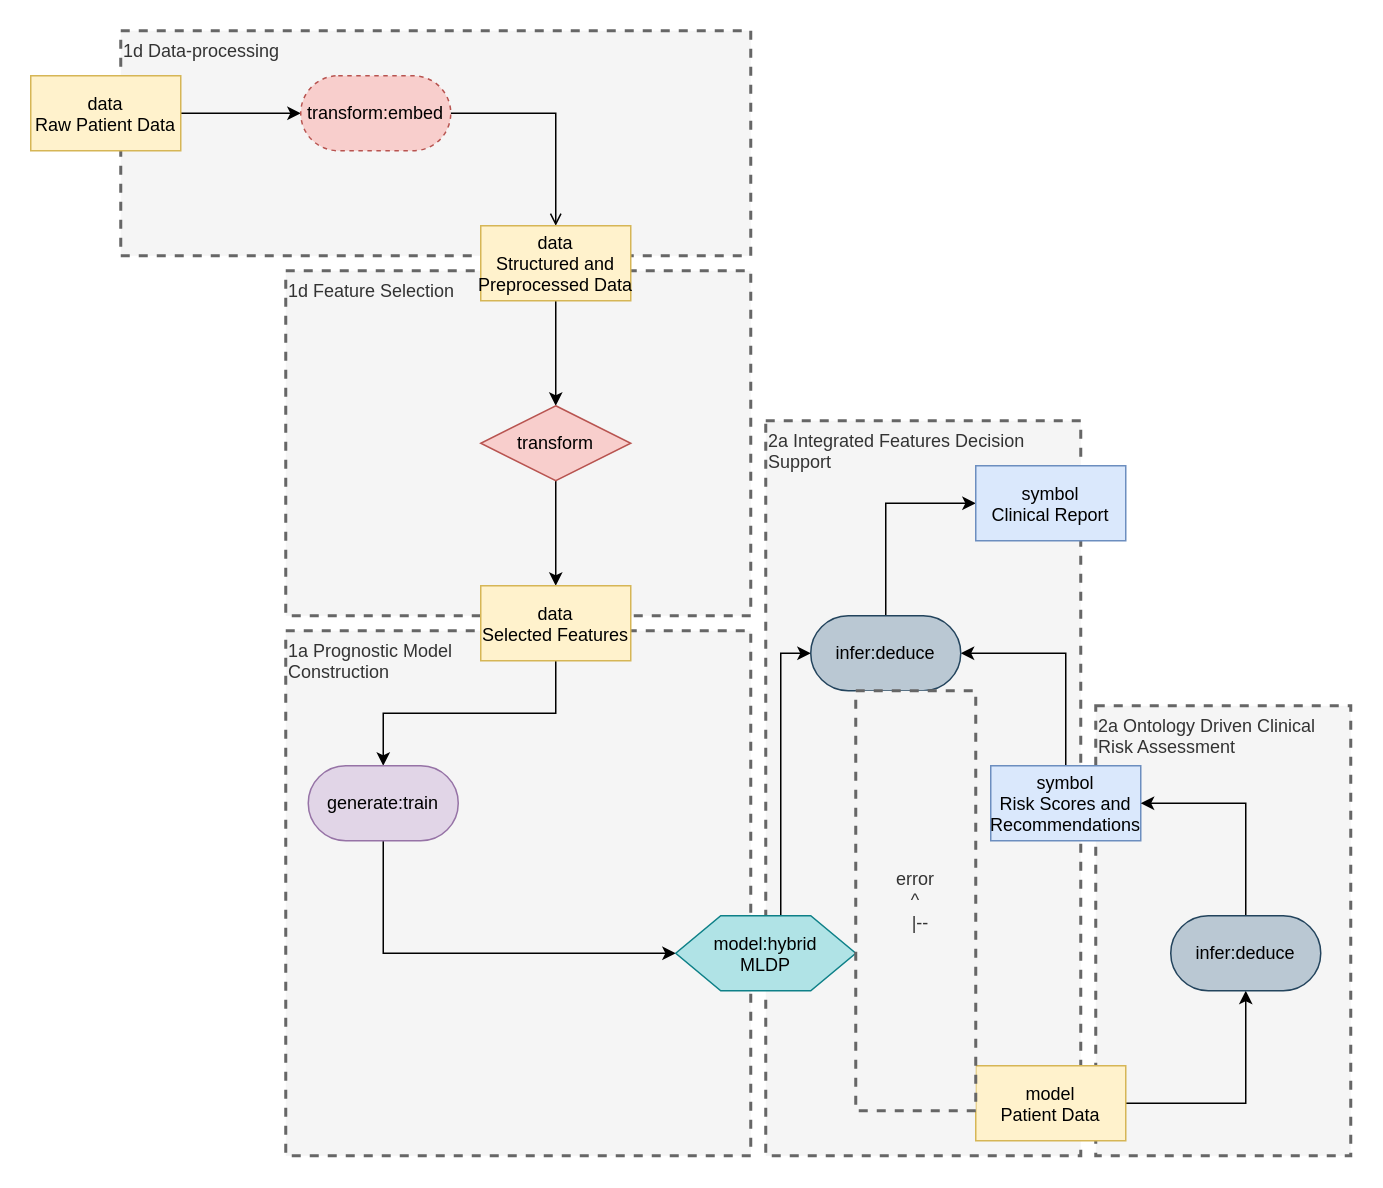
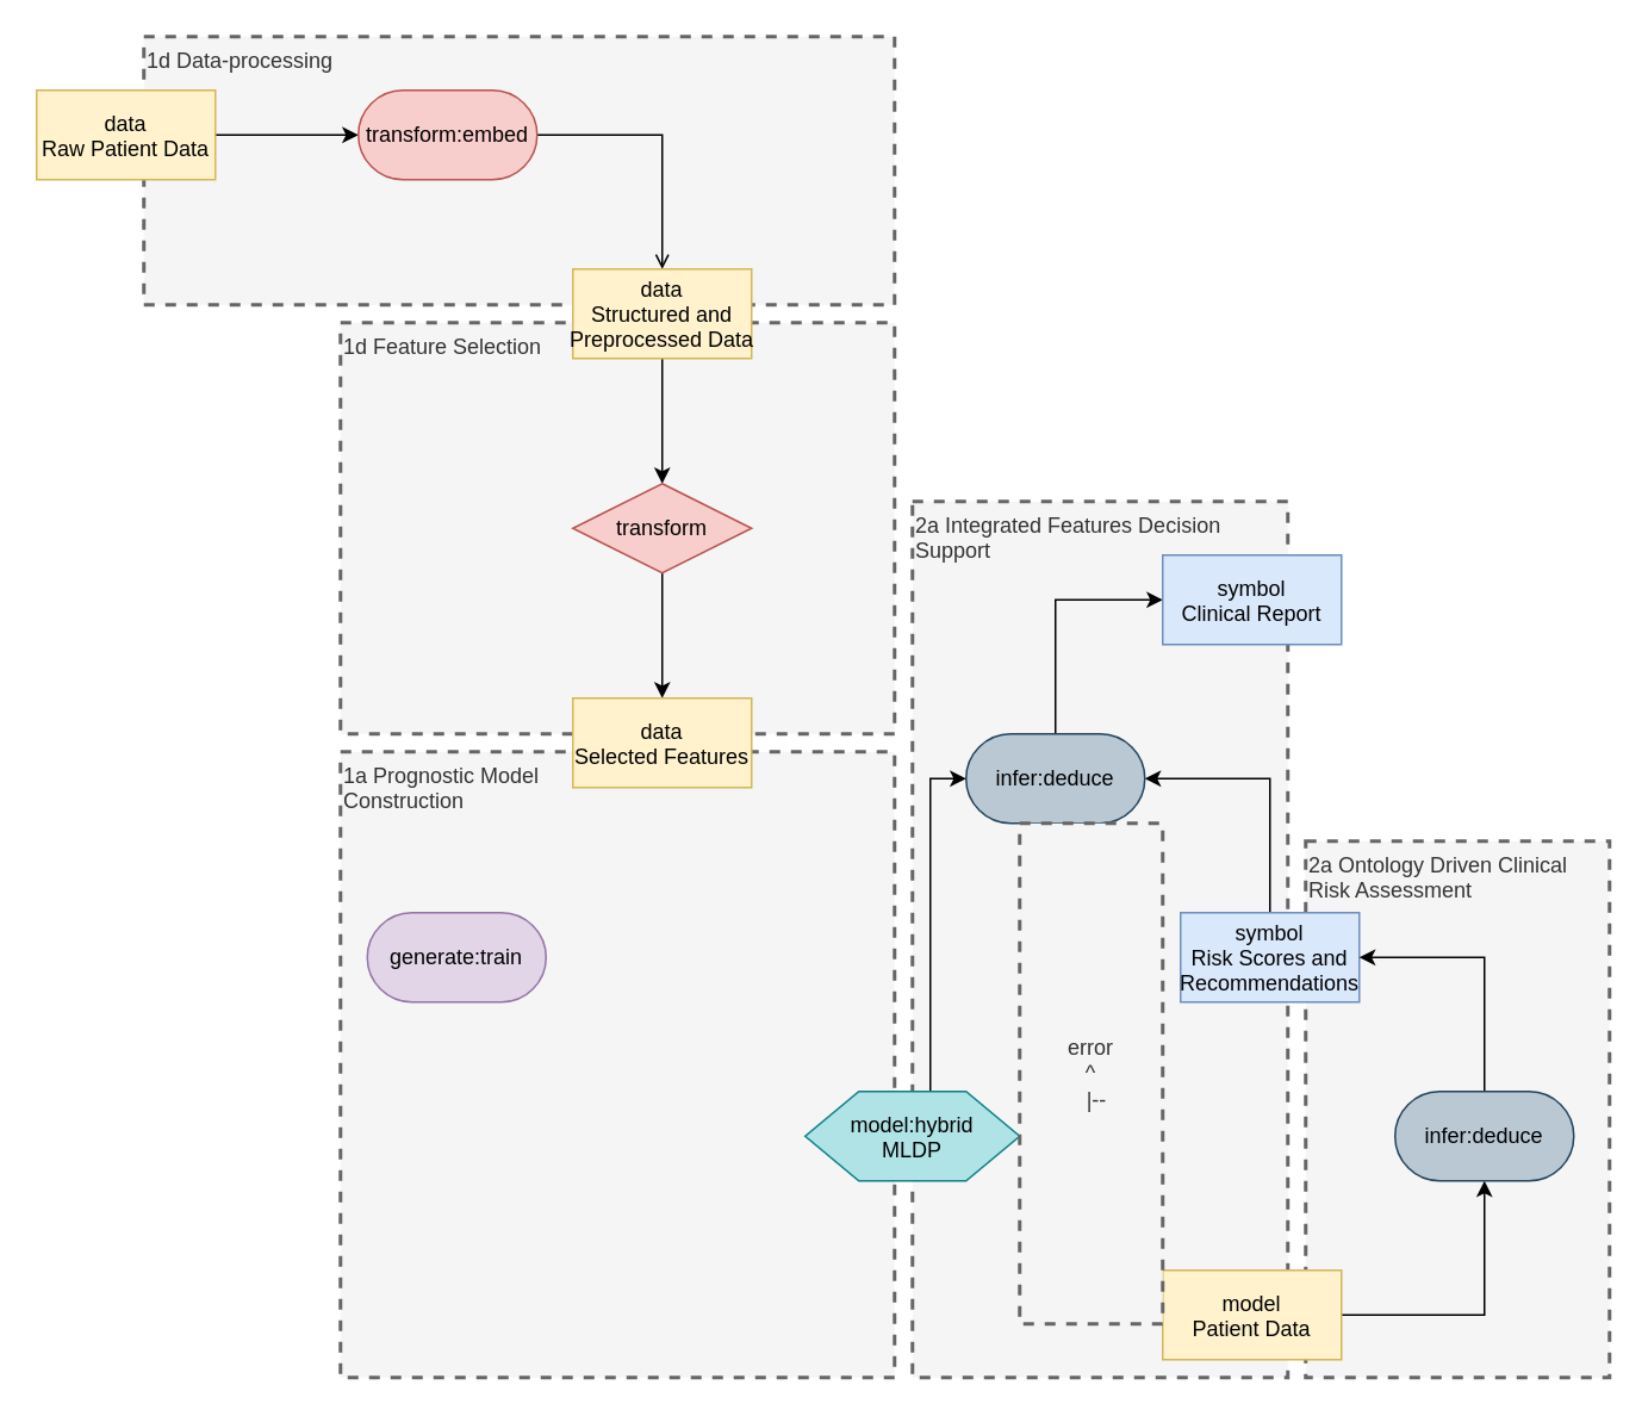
  <mxCell id="0" />
  <mxCell id="1" parent="0" />
  <mxCell id="2" value="2a Ontology Driven Clinical Risk Assessment" style="text;html=1;align=left;verticalAlign=top;whiteSpace=wrap;rounded=0;dashed=1;fillColor=#f5f5f5;fontColor=#333333;strokeColor=#666666;strokeWidth=2;" name="text" vertex="1" parent="1"><mxGeometry x="730" y="470" width="170" height="300" as="geometry" /></mxCell>
  <mxCell id="3" value="&lt;div&gt;2a Integrated Features Decision&lt;/div&gt;&lt;div&gt;Support&lt;/div&gt;" style="text;html=1;align=left;verticalAlign=top;whiteSpace=wrap;rounded=0;dashed=1;fillColor=#f5f5f5;fontColor=#333333;strokeColor=#666666;strokeWidth=2;" name="text" vertex="1" parent="1"><mxGeometry x="510" y="280" width="210" height="490" as="geometry" /></mxCell>
  <mxCell id="4" value="&lt;div&gt;1a Prognostic Model&lt;/div&gt;&lt;div&gt;Construction&lt;/div&gt;" style="text;html=1;align=left;verticalAlign=top;whiteSpace=wrap;rounded=0;dashed=1;fillColor=#f5f5f5;fontColor=#333333;strokeColor=#666666;strokeWidth=2;" name="text" vertex="1" parent="1"><mxGeometry x="190" y="420" width="310" height="350" as="geometry" /></mxCell>
  <mxCell id="5" value="1d Feature Selection" style="text;html=1;align=left;verticalAlign=top;whiteSpace=wrap;rounded=0;dashed=1;fillColor=#f5f5f5;fontColor=#333333;strokeColor=#666666;strokeWidth=2;" name="text" vertex="1" parent="1"><mxGeometry x="190" y="180" width="310" height="230" as="geometry" /></mxCell>
  <mxCell id="6" value="1d Data-processing" style="text;html=1;align=left;verticalAlign=top;whiteSpace=wrap;rounded=0;dashed=1;fillColor=#f5f5f5;fontColor=#333333;strokeColor=#666666;strokeWidth=2;" name="text" vertex="1" parent="1"><mxGeometry x="80" y="20" width="420" height="150" as="geometry" /></mxCell>
  <mxCell id="7" style="edgeStyle=orthogonalEdgeStyle;rounded=0;orthogonalLoop=1;jettySize=auto;html=1;exitX=1;exitY=0.5;exitDx=0;exitDy=0;entryX=0;entryY=0.5;entryDx=0;entryDy=0;" edge="1" parent="1" source="8" target="10"><mxGeometry relative="1" as="geometry" /></mxCell>
  <mxCell id="8" value="data&#10;Raw Patient Data" style="rectangle;fillColor=#fff2cc;strokeColor=#d6b656;" name="data" vertex="1" parent="1"><mxGeometry x="20" y="50" width="100" height="50" as="geometry" /></mxCell>
  <mxCell id="9" style="edgeStyle=orthogonalEdgeStyle;rounded=0;orthogonalLoop=1;jettySize=auto;html=1;exitX=1;exitY=0.5;exitDx=0;exitDy=0;entryX=0.5;entryY=0;entryDx=0;entryDy=0;endArrow=open;" edge="1" parent="1" source="10" target="12"><mxGeometry relative="1" as="geometry" /></mxCell>
- <mxCell id="10" value="transform:embed" style="rounded=1;whiteSpace=wrap;html=1;arcSize=50;fillColor=#f8cecc;strokeColor=#b85450;dashed=1;" name="transform" vertex="1" parent="1"><mxGeometry x="200" y="50" width="100" height="50" as="geometry" /></mxCell>
+ <mxCell id="10" value="transform:embed" style="rounded=1;whiteSpace=wrap;html=1;arcSize=50;fillColor=#f8cecc;strokeColor=#b85450;" name="transform" vertex="1" parent="1"><mxGeometry x="200" y="50" width="100" height="50" as="geometry" /></mxCell>
  <mxCell id="11" style="edgeStyle=orthogonalEdgeStyle;rounded=0;orthogonalLoop=1;jettySize=auto;html=1;exitX=0.5;exitY=1;exitDx=0;exitDy=0;entryX=0.5;entryY=0;entryDx=0;entryDy=0;" edge="1" parent="1" source="12" target="14"><mxGeometry relative="1" as="geometry" /></mxCell>
  <mxCell id="12" value="data&#10;Structured and&#10;Preprocessed Data" style="rectangle;fillColor=#fff2cc;strokeColor=#d6b656;" name="data" vertex="1" parent="1"><mxGeometry x="320" y="150" width="100" height="50" as="geometry" /></mxCell>
  <mxCell id="13" style="edgeStyle=orthogonalEdgeStyle;rounded=0;orthogonalLoop=1;jettySize=auto;html=1;exitX=0.5;exitY=1;exitDx=0;exitDy=0;entryX=0.5;entryY=0;entryDx=0;entryDy=0;" edge="1" parent="1" source="14" target="16"><mxGeometry relative="1" as="geometry" /></mxCell>
  <mxCell id="14" value="transform" style="rhombus;whiteSpace=wrap;html=1;arcSize=50;fillColor=#f8cecc;strokeColor=#b85450;" name="transform" vertex="1" parent="1"><mxGeometry x="320" y="270" width="100" height="50" as="geometry" /></mxCell>
- <mxCell id="15" style="edgeStyle=orthogonalEdgeStyle;rounded=0;orthogonalLoop=1;jettySize=auto;html=1;exitX=0.5;exitY=1;exitDx=0;exitDy=0;entryX=0.5;entryY=0;entryDx=0;entryDy=0;" edge="1" parent="1" source="16" target="18"><mxGeometry relative="1" as="geometry" /></mxCell>
  <mxCell id="16" value="data&#10;Selected Features" style="rectangle;fillColor=#fff2cc;strokeColor=#d6b656;" name="data" vertex="1" parent="1"><mxGeometry x="320" y="390" width="100" height="50" as="geometry" /></mxCell>
- <mxCell id="17" style="edgeStyle=orthogonalEdgeStyle;rounded=0;orthogonalLoop=1;jettySize=auto;html=1;exitX=0.5;exitY=1;exitDx=0;exitDy=0;entryX=0;entryY=0.5;entryDx=0;entryDy=0;" edge="1" parent="1" source="18" target="20"><mxGeometry relative="1" as="geometry" /></mxCell>
  <mxCell id="18" value="generate:train" style="rounded=1;whiteSpace=wrap;html=1;arcSize=50;fillColor=#e1d5e7;strokeColor=#9673a6;" name="generate:train" vertex="1" parent="1"><mxGeometry x="205" y="510" width="100" height="50" as="geometry" /></mxCell>
  <mxCell id="19" style="edgeStyle=orthogonalEdgeStyle;rounded=0;orthogonalLoop=1;jettySize=auto;html=1;exitX=0.5;exitY=0;exitDx=0;exitDy=0;entryX=0;entryY=0.5;entryDx=0;entryDy=0;" edge="1" parent="1" source="20" target="28"><mxGeometry relative="1" as="geometry"><Array as="points"><mxPoint x="520" y="610" /><mxPoint x="520" y="435" /></Array></mxGeometry></mxCell>
  <mxCell id="20" value="model:hybrid&#10;MLDP" style="shape=hexagon;perimeter=hexagonPerimeter2;fillColor=#b0e3e6;strokeColor=#0e8088;" name="model" vertex="1" parent="1"><mxGeometry x="450" y="610" width="120" height="50" as="geometry" /></mxCell>
  <mxCell id="21" style="edgeStyle=orthogonalEdgeStyle;rounded=0;orthogonalLoop=1;jettySize=auto;html=1;exitX=1;exitY=0.5;exitDx=0;exitDy=0;entryX=0.5;entryY=1;entryDx=0;entryDy=0;" edge="1" parent="1" source="22" target="26"><mxGeometry relative="1" as="geometry" /></mxCell>
  <mxCell id="22" value="model&#10;Patient Data" style="rectangle;fillColor=#fff2cc;strokeColor=#d6b656;" name="data" vertex="1" parent="1"><mxGeometry x="650" y="710" width="100" height="50" as="geometry" /></mxCell>
  <mxCell id="23" style="edgeStyle=orthogonalEdgeStyle;rounded=0;orthogonalLoop=1;jettySize=auto;html=1;exitX=0.5;exitY=0;exitDx=0;exitDy=0;entryX=1;entryY=0.5;entryDx=0;entryDy=0;" edge="1" parent="1" source="24" target="28"><mxGeometry relative="1" as="geometry" /></mxCell>
  <mxCell id="24" value="symbol&#10;Risk Scores and&#10;Recommendations" style="rectangle;fillColor=#dae8fc;strokeColor=#6c8ebf;" name="symbol" vertex="1" parent="1"><mxGeometry x="660" y="510" width="100" height="50" as="geometry" /></mxCell>
  <mxCell id="25" style="edgeStyle=orthogonalEdgeStyle;rounded=0;orthogonalLoop=1;jettySize=auto;html=1;exitX=0.5;exitY=0;exitDx=0;exitDy=0;entryX=1;entryY=0.5;entryDx=0;entryDy=0;" edge="1" parent="1" source="26" target="24"><mxGeometry relative="1" as="geometry" /></mxCell>
  <mxCell id="26" value="infer:deduce" style="rounded=1;whiteSpace=wrap;html=1;arcSize=50;fillColor=#bac8d3;strokeColor=#23445d;" name="infer:deduce" vertex="1" parent="1"><mxGeometry x="780" y="610" width="100" height="50" as="geometry" /></mxCell>
  <mxCell id="27" style="edgeStyle=orthogonalEdgeStyle;rounded=0;orthogonalLoop=1;jettySize=auto;html=1;exitX=0.5;exitY=0;exitDx=0;exitDy=0;entryX=0;entryY=0.5;entryDx=0;entryDy=0;" edge="1" parent="1" source="28" target="29"><mxGeometry relative="1" as="geometry" /></mxCell>
  <mxCell id="28" value="infer:deduce" style="rounded=1;whiteSpace=wrap;html=1;arcSize=50;fillColor=#bac8d3;strokeColor=#23445d;" name="infer:deduce" vertex="1" parent="1"><mxGeometry x="540" y="410" width="100" height="50" as="geometry" /></mxCell>
  <mxCell id="29" value="symbol&#10;Clinical Report" style="rectangle;fillColor=#dae8fc;strokeColor=#6c8ebf;" name="symbol" vertex="1" parent="1"><mxGeometry x="650" y="310" width="100" height="50" as="geometry" /></mxCell>
  <mxCell id="30" value="&lt;div&gt;error&lt;/div&gt;&lt;div&gt;^&lt;/div&gt;&lt;div&gt;&amp;nbsp; |--&lt;/div&gt;" style="text;html=1;align=center;verticalAlign=middle;whiteSpace=wrap;rounded=0;dashed=1;fillColor=#f5f5f5;fontColor=#333333;strokeColor=#666666;strokeWidth=2;" name="text" vertex="1" parent="1"><mxGeometry x="570" y="460" width="80" height="280" as="geometry" /></mxCell>
